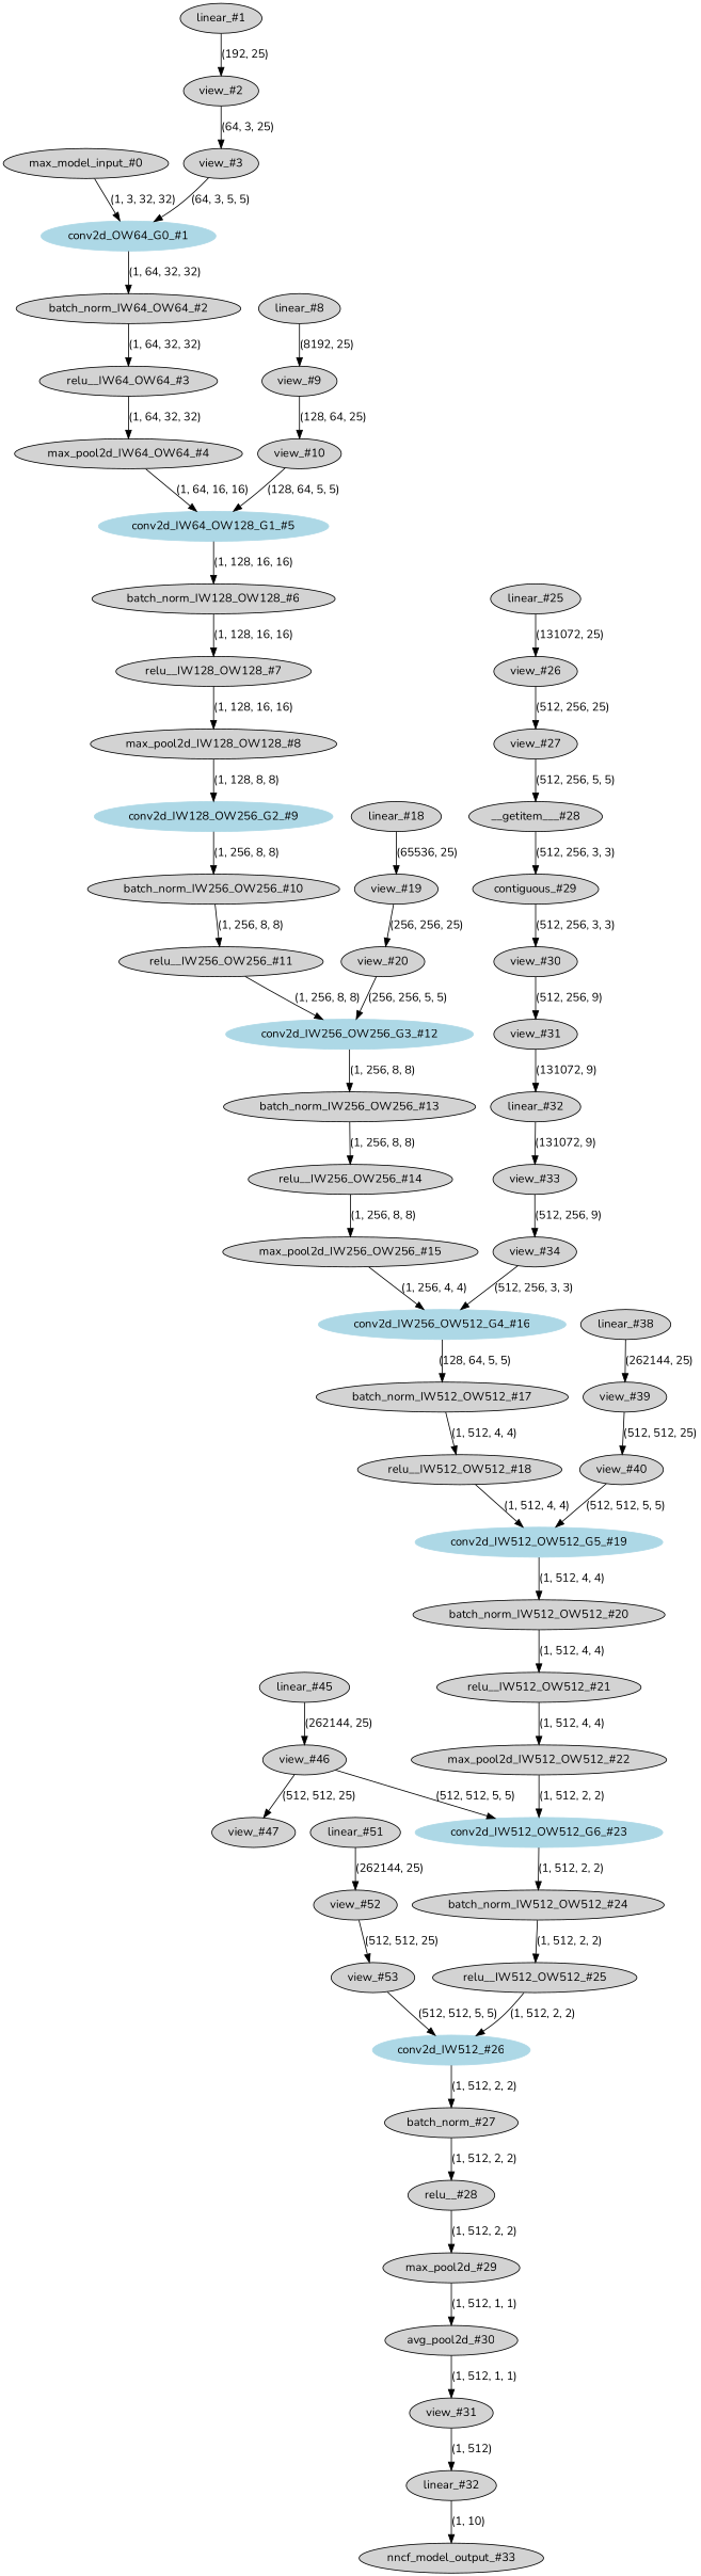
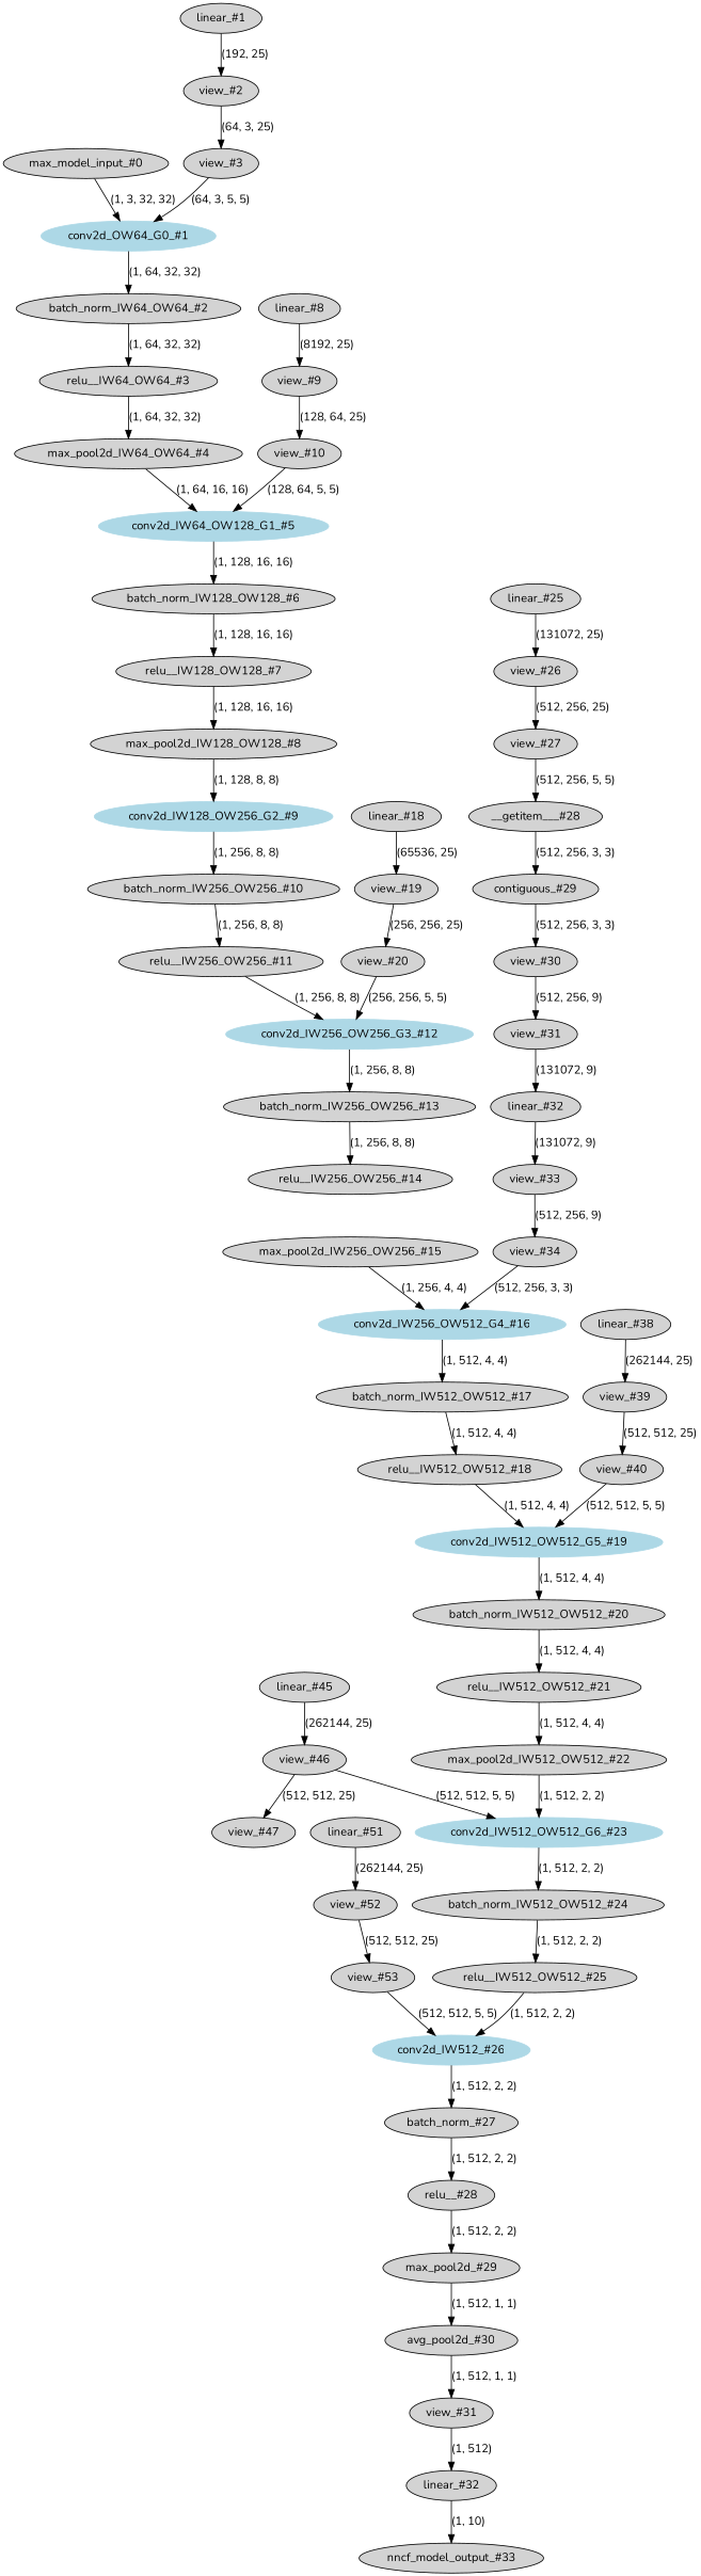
  strict digraph {
    fontname=Nunito
    node [fontname=Nunito style=filled type=view]
    edge [fontname=Nunito style=solid]
    n1 [label="max_model_input_#0" type=nncf_model_input]
    n2 [color=lightblue label="conv2d_OW64_G0_#1" type=conv2d]
    n3 [label="batch_norm_IW64_OW64_#2" type=batch_norm]
    n4 [label="linear_#1" type=linear]
    n5 [label="view_#2"]
    n6 [label="view_#3"]
    n7 [label="relu__IW64_OW64_#3" type=relu_]
    n8 [label="max_pool2d_IW64_OW64_#4" type=max_pool2d]
    n9 [color=lightblue label="conv2d_IW64_OW128_G1_#5" type=conv2d]
    n10 [label="batch_norm_IW128_OW128_#6" type=batch_norm]
    n11 [label="linear_#8" type=linear]
    n12 [label="view_#9"]
    n13 [label="view_#10"]
    n14 [label="relu__IW128_OW128_#7" type=relu_]
    n15 [label="max_pool2d_IW128_OW128_#8" type=max_pool2d]
    n16 [color=lightblue label="conv2d_IW128_OW256_G2_#9" type=conv2d]
    n17 [label="batch_norm_IW256_OW256_#10" type=batch_norm]
    n18 [label="relu__IW256_OW256_#11" type=relu_]
    n19 [color=lightblue label="conv2d_IW256_OW256_G3_#12" type=conv2d]
    n20 [label="batch_norm_IW256_OW256_#13" type=batch_norm]
    n21 [label="linear_#18" type=linear]
    n22 [label="view_#19"]
    n23 [label="view_#20"]
    n24 [label="relu__IW256_OW256_#14" type=relu_]
    n25 [label="max_pool2d_IW256_OW256_#15" type=max_pool2d]
    n26 [color=lightblue label="conv2d_IW256_OW512_G4_#16" type=conv2d]
    n27 [label="batch_norm_IW512_OW512_#17" type=batch_norm]
    n28 [label="linear_#25" type=linear]
    n29 [label="view_#26"]
    n30 [label="view_#27"]
    n31 [label="__getitem___#28" type=__getitem__]
    n32 [label="contiguous_#29" type=contiguous]
    n33 [label="view_#30"]
    n34 [label="view_#31"]
    n35 [label="linear_#32" type=linear]
    n36 [label="view_#33"]
    n37 [label="view_#34"]
    n38 [label="relu__IW512_OW512_#18" type=relu_]
    n39 [color=lightblue label="conv2d_IW512_OW512_G5_#19" type=conv2d]
    n40 [label="batch_norm_IW512_OW512_#20" type=batch_norm]
    n41 [label="linear_#38" type=linear]
    n42 [label="view_#39"]
    n43 [label="view_#40"]
    n44 [label="relu__IW512_OW512_#21" type=relu_]
    n45 [label="max_pool2d_IW512_OW512_#22" type=max_pool2d]
    n46 [color=lightblue label="conv2d_IW512_OW512_G6_#23" type=conv2d]
    n47 [label="batch_norm_IW512_OW512_#24" type=batch_norm]
    n48 [label="linear_#45" type=linear]
    n49 [label="view_#46"]
    n50 [label="view_#47"]
    n51 [label="relu__IW512_OW512_#25" type=relu_]
    n52 [color=lightblue label="conv2d_IW512_#26" type=conv2d]
    n53 [label="batch_norm_#27" type=batch_norm]
    n54 [label="linear_#51" type=linear]
    n55 [label="view_#52"]
    n56 [label="view_#53"]
    n57 [label="relu__#28" type=relu_]
    n58 [label="max_pool2d_#29" type=max_pool2d]
    n59 [label="avg_pool2d_#30" type=avg_pool2d]
    n60 [label="view_#31"]
    n61 [label="linear_#32" type=linear]
    n62 [label="nncf_model_output_#33" type=nncf_model_output]
    n1 -> n2 [label="(1, 3, 32, 32)"]
    n2 -> n3 [label="(1, 64, 32, 32)"]
    n3 -> n7 [label="(1, 64, 32, 32)"]
    n4 -> n5 [label="(192, 25)"]
    n5 -> n6 [label="(64, 3, 25)"]
    n6 -> n2 [label="(64, 3, 5, 5)"]
    n7 -> n8 [label="(1, 64, 32, 32)"]
    n8 -> n9 [label="(1, 64, 16, 16)"]
    n9 -> n10 [label="(1, 128, 16, 16)"]
    n10 -> n14 [label="(1, 128, 16, 16)"]
    n11 -> n12 [label="(8192, 25)"]
    n12 -> n13 [label="(128, 64, 25)"]
    n13 -> n9 [label="(128, 64, 5, 5)"]
    n14 -> n15 [label="(1, 128, 16, 16)"]
    n15 -> n16 [label="(1, 128, 8, 8)"]
    n16 -> n17 [label="(1, 256, 8, 8)"]
    n17 -> n18 [label="(1, 256, 8, 8)"]
    n18 -> n19 [label="(1, 256, 8, 8)"]
    n19 -> n20 [label="(1, 256, 8, 8)"]
    n20 -> n24 [label="(1, 256, 8, 8)"]
    n21 -> n22 [label="(65536, 25)"]
    n22 -> n23 [label="(256, 256, 25)"]
    n23 -> n19 [label="(256, 256, 5, 5)"]
-   n24 -> n25 [label="(1, 256, 8, 8)"]
    n25 -> n26 [label="(1, 256, 4, 4)"]
-   n26 -> n27 [label="(128, 64, 5, 5)"]
+   n26 -> n27 [label="(1, 512, 4, 4)"]
    n27 -> n38 [label="(1, 512, 4, 4)"]
    n28 -> n29 [label="(131072, 25)"]
    n29 -> n30 [label="(512, 256, 25)"]
    n30 -> n31 [label="(512, 256, 5, 5)"]
    n31 -> n32 [label="(512, 256, 3, 3)"]
    n32 -> n33 [label="(512, 256, 3, 3)"]
    n33 -> n34 [label="(512, 256, 9)"]
    n34 -> n35 [label="(131072, 9)"]
    n35 -> n36 [label="(131072, 9)"]
    n36 -> n37 [label="(512, 256, 9)"]
    n37 -> n26 [label="(512, 256, 3, 3)"]
    n38 -> n39 [label="(1, 512, 4, 4)"]
    n39 -> n40 [label="(1, 512, 4, 4)"]
    n40 -> n44 [label="(1, 512, 4, 4)"]
    n41 -> n42 [label="(262144, 25)"]
    n42 -> n43 [label="(512, 512, 25)"]
    n43 -> n39 [label="(512, 512, 5, 5)"]
    n44 -> n45 [label="(1, 512, 4, 4)"]
    n45 -> n46 [label="(1, 512, 2, 2)"]
    n46 -> n47 [label="(1, 512, 2, 2)"]
    n47 -> n51 [label="(1, 512, 2, 2)"]
    n48 -> n49 [label="(262144, 25)"]
    n49 -> n46 [label="(512, 512, 5, 5)"]
    n49 -> n50 [label="(512, 512, 25)"]
    n51 -> n52 [label="(1, 512, 2, 2)"]
    n52 -> n53 [label="(1, 512, 2, 2)"]
    n53 -> n57 [label="(1, 512, 2, 2)"]
    n54 -> n55 [label="(262144, 25)"]
    n55 -> n56 [label="(512, 512, 25)"]
    n56 -> n52 [label="(512, 512, 5, 5)"]
    n57 -> n58 [label="(1, 512, 2, 2)"]
    n58 -> n59 [label="(1, 512, 1, 1)"]
    n59 -> n60 [label="(1, 512, 1, 1)"]
    n60 -> n61 [label="(1, 512)"]
    n61 -> n62 [label="(1, 10)"]
  }
